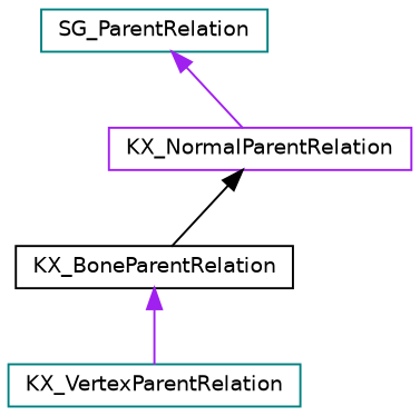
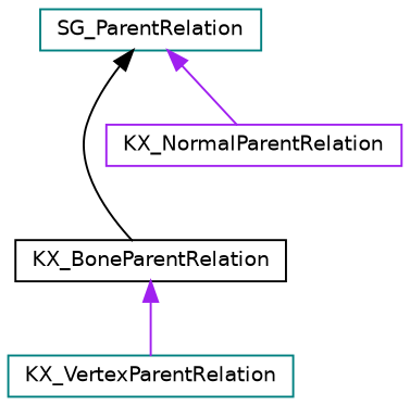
  digraph {
    rankdir=TB
    node [color=teal fillcolor=white fontname=Helvetica fontsize=10 shape=record style=filled]
    edge [color=purple dir=back fontname=Helvetica fontsize=10 labelfontname=Helvetica labelfontsize=10 style=solid]
    n1 [height=0.2 label=SG_ParentRelation width=0.4]
    n2 [color=black height=0.2 label=KX_BoneParentRelation width=0.4]
    n3 [color=purple height=0.2 label=KX_NormalParentRelation width=0.4]
    n4 [height=0.2 label=KX_VertexParentRelation width=0.4]
-   n3 -> n2 [color=black]
+   n1 -> n2 [color=black]
    n1 -> n3
    n2 -> n4
  }
